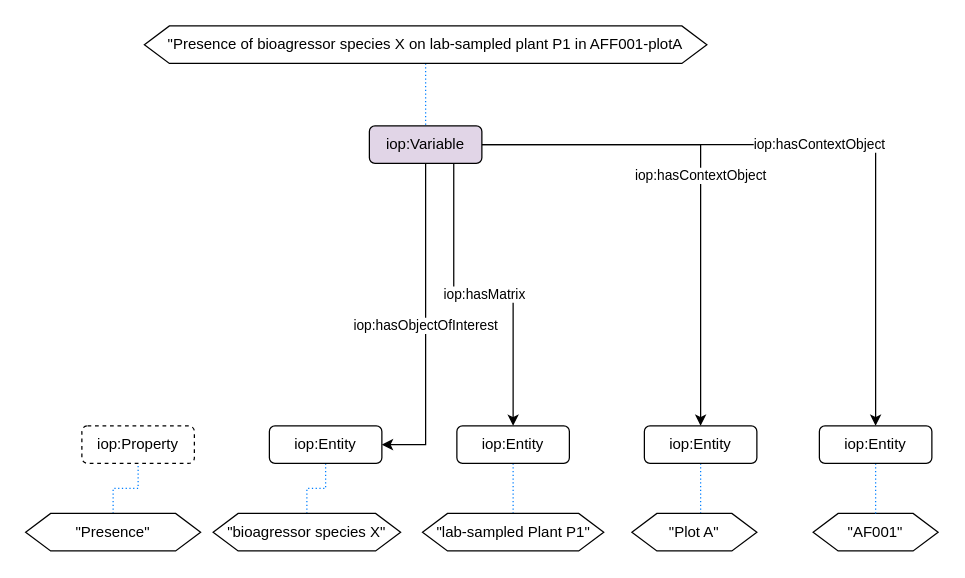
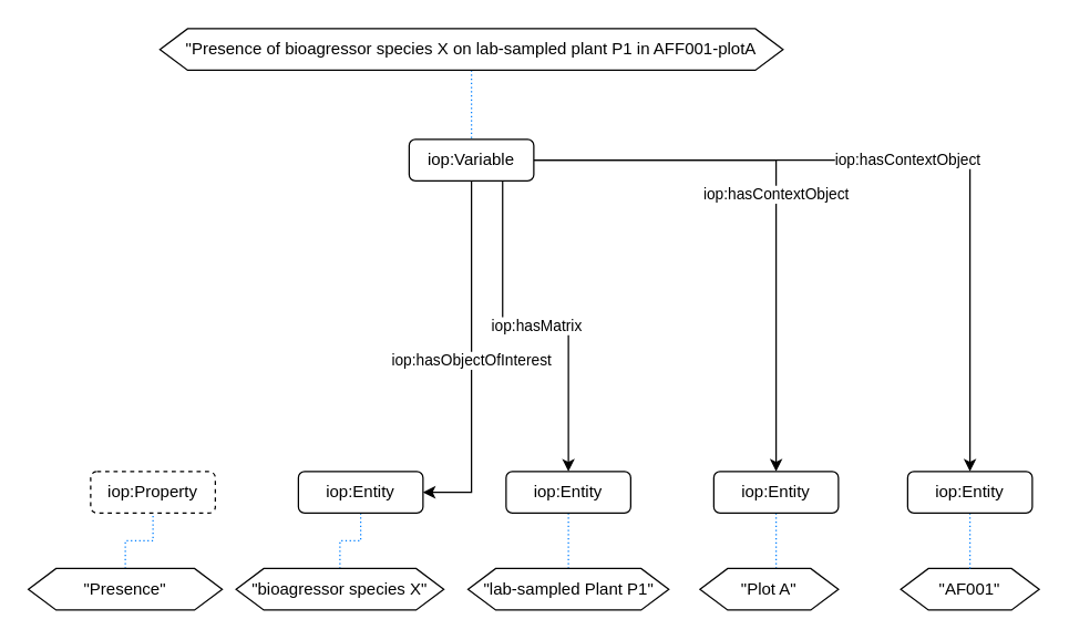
  <mxCell id="0" />
  <mxCell id="1" parent="0" />
  <mxCell id="2" value="iop:hasMatrix" style="edgeStyle=orthogonalEdgeStyle;rounded=0;orthogonalLoop=1;jettySize=auto;html=1;exitX=0.75;exitY=1;exitDx=0;exitDy=0;" edge="1" parent="1" source="6" target="19"><mxGeometry relative="1" as="geometry" /></mxCell>
  <mxCell id="3" value="iop:hasContextObject" style="edgeStyle=orthogonalEdgeStyle;rounded=0;orthogonalLoop=1;jettySize=auto;html=1;exitX=1;exitY=0.5;exitDx=0;exitDy=0;" edge="1" parent="1" source="6" target="20"><mxGeometry relative="1" as="geometry" /></mxCell>
  <mxCell id="4" value="iop:hasObjectOfInterest" style="edgeStyle=orthogonalEdgeStyle;rounded=0;orthogonalLoop=1;jettySize=auto;html=1;exitX=0.5;exitY=1;exitDx=0;exitDy=0;entryX=1;entryY=0.5;entryDx=0;entryDy=0;" edge="1" parent="1" source="6" target="18"><mxGeometry relative="1" as="geometry" /></mxCell>
  <mxCell id="5" value="iop:hasContextObject" style="edgeStyle=orthogonalEdgeStyle;rounded=0;orthogonalLoop=1;jettySize=auto;html=1;exitX=1;exitY=0.5;exitDx=0;exitDy=0;" edge="1" parent="1" source="6" target="23"><mxGeometry relative="1" as="geometry" /></mxCell>
- <mxCell id="6" value="iop:Variable" style="rounded=1;whiteSpace=wrap;html=1;fillColor=#e1d5e7;" vertex="1" parent="1"><mxGeometry x="295" y="100" width="90" height="30" as="geometry" /></mxCell>
+ <mxCell id="6" value="iop:Variable" style="rounded=1;whiteSpace=wrap;html=1;" vertex="1" parent="1"><mxGeometry x="295" y="100" width="90" height="30" as="geometry" /></mxCell>
  <mxCell id="7" style="edgeStyle=orthogonalEdgeStyle;rounded=0;orthogonalLoop=1;jettySize=auto;html=1;exitX=0.5;exitY=0;exitDx=0;exitDy=0;strokeColor=light-dark(#007FFF,#EDEDED);endArrow=none;endFill=0;dashed=1;dashPattern=1 2;startFill=0;" edge="1" parent="1" source="8" target="17"><mxGeometry relative="1" as="geometry" /></mxCell>
  <mxCell id="8" value="&quot;Presence&quot;" style="shape=hexagon;perimeter=hexagonPerimeter2;whiteSpace=wrap;html=1;fixedSize=1;" vertex="1" parent="1"><mxGeometry x="20" y="410" width="140" height="30" as="geometry" /></mxCell>
  <mxCell id="9" style="edgeStyle=orthogonalEdgeStyle;rounded=0;orthogonalLoop=1;jettySize=auto;html=1;exitX=0.5;exitY=0;exitDx=0;exitDy=0;strokeColor=light-dark(#007FFF,#EDEDED);endArrow=none;endFill=0;dashed=1;dashPattern=1 2;startFill=0;" edge="1" parent="1" source="10" target="18"><mxGeometry relative="1" as="geometry" /></mxCell>
  <mxCell id="10" value="&quot;bioagressor species X&quot;" style="shape=hexagon;perimeter=hexagonPerimeter2;whiteSpace=wrap;html=1;fixedSize=1;" vertex="1" parent="1"><mxGeometry x="170" y="410" width="150" height="30" as="geometry" /></mxCell>
  <mxCell id="11" style="edgeStyle=orthogonalEdgeStyle;rounded=0;orthogonalLoop=1;jettySize=auto;html=1;strokeColor=light-dark(#007FFF,#EDEDED);endArrow=none;endFill=0;dashed=1;dashPattern=1 2;startFill=0;" edge="1" parent="1" source="12" target="19"><mxGeometry relative="1" as="geometry" /></mxCell>
  <mxCell id="12" value="&quot;lab-sampled Plant P1&quot;" style="shape=hexagon;perimeter=hexagonPerimeter2;whiteSpace=wrap;html=1;fixedSize=1;" vertex="1" parent="1"><mxGeometry x="337.5" y="410" width="145" height="30" as="geometry" /></mxCell>
  <mxCell id="13" style="edgeStyle=orthogonalEdgeStyle;rounded=0;orthogonalLoop=1;jettySize=auto;html=1;exitX=0.55;exitY=0.5;exitDx=0;exitDy=0;strokeColor=light-dark(#007FFF,#EDEDED);endArrow=none;endFill=0;dashed=1;dashPattern=1 2;exitPerimeter=0;startFill=0;" edge="1" parent="1" source="14" target="20"><mxGeometry relative="1" as="geometry" /></mxCell>
  <mxCell id="14" value="&quot;Plot A&quot;" style="shape=hexagon;perimeter=hexagonPerimeter2;whiteSpace=wrap;html=1;fixedSize=1;" vertex="1" parent="1"><mxGeometry x="505" y="410" width="100" height="30" as="geometry" /></mxCell>
  <mxCell id="15" style="edgeStyle=orthogonalEdgeStyle;rounded=0;orthogonalLoop=1;jettySize=auto;html=1;endArrow=none;endFill=0;strokeColor=light-dark(#007FFF,#EDEDED);dashed=1;dashPattern=1 2;startFill=0;" edge="1" parent="1" source="16" target="6"><mxGeometry relative="1" as="geometry" /></mxCell>
  <mxCell id="16" value="&quot;Presence of bioagressor species X on lab-sampled plant P1 in AFF001-plotA" style="shape=hexagon;perimeter=hexagonPerimeter2;whiteSpace=wrap;html=1;fixedSize=1;" vertex="1" parent="1"><mxGeometry x="115" y="20" width="450" height="30" as="geometry" /></mxCell>
  <mxCell id="17" value="iop:Property" style="rounded=1;whiteSpace=wrap;html=1;dashed=1;" vertex="1" parent="1"><mxGeometry x="65" y="340" width="90" height="30" as="geometry" /></mxCell>
  <mxCell id="18" value="iop:Entity" style="rounded=1;whiteSpace=wrap;html=1;" vertex="1" parent="1"><mxGeometry x="215" y="340" width="90" height="30" as="geometry" /></mxCell>
  <mxCell id="19" value="iop:Entity" style="rounded=1;whiteSpace=wrap;html=1;" vertex="1" parent="1"><mxGeometry x="365" y="340" width="90" height="30" as="geometry" /></mxCell>
  <mxCell id="20" value="iop:Entity" style="rounded=1;whiteSpace=wrap;html=1;" vertex="1" parent="1"><mxGeometry x="515" y="340" width="90" height="30" as="geometry" /></mxCell>
  <mxCell id="21" value="&quot;AF001&quot;" style="shape=hexagon;perimeter=hexagonPerimeter2;whiteSpace=wrap;html=1;fixedSize=1;" vertex="1" parent="1"><mxGeometry x="650" y="410" width="100" height="30" as="geometry" /></mxCell>
  <mxCell id="22" style="edgeStyle=orthogonalEdgeStyle;rounded=0;orthogonalLoop=1;jettySize=auto;html=1;exitX=0.5;exitY=1;exitDx=0;exitDy=0;strokeColor=#007FFF;startArrow=none;startFill=0;endArrow=none;dashed=1;dashPattern=1 2;" edge="1" parent="1" source="23" target="21"><mxGeometry relative="1" as="geometry" /></mxCell>
  <mxCell id="23" value="iop:Entity" style="rounded=1;whiteSpace=wrap;html=1;" vertex="1" parent="1"><mxGeometry x="655" y="340" width="90" height="30" as="geometry" /></mxCell>
